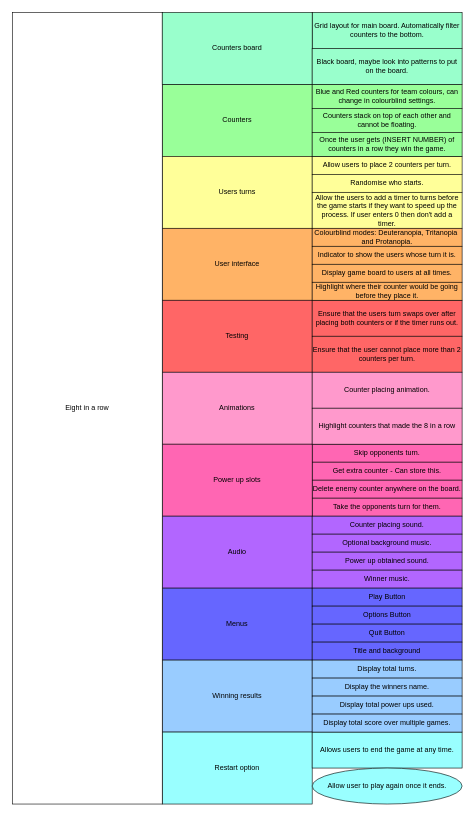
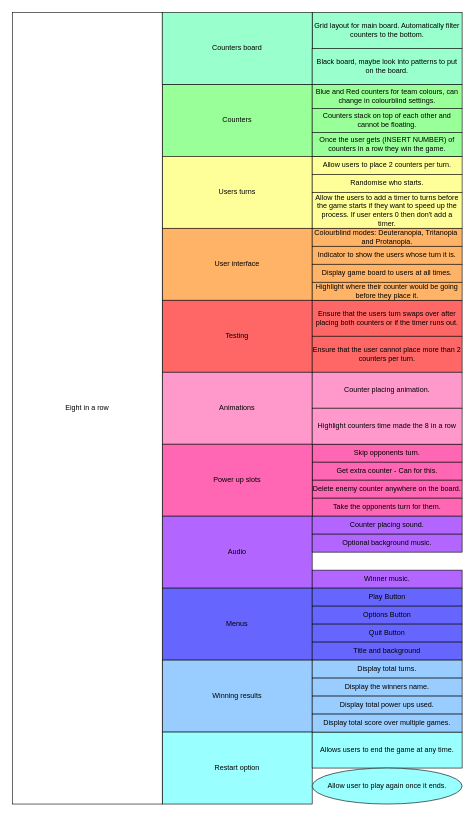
  <mxCell id="0" />
  <mxCell id="1" parent="0" />
  <mxCell id="2" value="Counters" style="rounded=0;whiteSpace=wrap;html=1;fillColor=#99FF99;" parent="1" vertex="1"><mxGeometry x="270" y="140" width="250" height="120" as="geometry" /></mxCell>
  <mxCell id="3" value="Users turns" style="rounded=0;whiteSpace=wrap;html=1;fillColor=#FFFF99;" parent="1" vertex="1"><mxGeometry x="270" y="260" width="250" height="120" as="geometry" /></mxCell>
  <mxCell id="4" value="User interface" style="rounded=0;whiteSpace=wrap;html=1;fillColor=#FFB366;" parent="1" vertex="1"><mxGeometry x="270" y="380" width="250" height="120" as="geometry" /></mxCell>
  <mxCell id="5" value="Testing" style="rounded=0;whiteSpace=wrap;html=1;fillColor=#FF6666;" parent="1" vertex="1"><mxGeometry x="270" y="500" width="250" height="120" as="geometry" /></mxCell>
  <mxCell id="6" value="Allow users to place 2 counters per turn." style="rounded=0;whiteSpace=wrap;html=1;fillColor=#FFFF99;" parent="1" vertex="1"><mxGeometry x="520" y="260" width="250" height="30" as="geometry" /></mxCell>
  <mxCell id="7" value="Randomise who starts." style="rounded=0;whiteSpace=wrap;html=1;fillColor=#FFFF99;" parent="1" vertex="1"><mxGeometry x="520" y="290" width="250" height="30" as="geometry" /></mxCell>
  <mxCell id="8" value="Allow the users to add a timer to turns before the game starts if they want to speed up the process. If user enters 0 then don't add a timer." style="rounded=0;whiteSpace=wrap;html=1;fillColor=#FFFF99;" parent="1" vertex="1"><mxGeometry x="520" y="320" width="250" height="60" as="geometry" /></mxCell>
  <mxCell id="9" value="Blue and Red counters for team colours, can change in colourblind settings." style="rounded=0;whiteSpace=wrap;html=1;fillColor=#99FF99;" parent="1" vertex="1"><mxGeometry x="520" y="140" width="250" height="40" as="geometry" /></mxCell>
  <mxCell id="10" value="Counters stack on top of each other and cannot be floating." style="rounded=0;whiteSpace=wrap;html=1;fillColor=#99FF99;" parent="1" vertex="1"><mxGeometry x="520" y="180" width="250" height="40" as="geometry" /></mxCell>
  <mxCell id="11" value="Once the user gets (INSERT NUMBER) of counters in a row they win the game." style="rounded=0;whiteSpace=wrap;html=1;fillColor=#99FF99;" parent="1" vertex="1"><mxGeometry x="520" y="220" width="250" height="40" as="geometry" /></mxCell>
  <mxCell id="12" value="Skip opponents turn." style="rounded=0;whiteSpace=wrap;html=1;fillColor=#FF66B3;" parent="1" vertex="1"><mxGeometry x="520" y="740" width="250" height="30" as="geometry" /></mxCell>
- <mxCell id="13" value="Get extra counter - Can store this." style="rounded=0;whiteSpace=wrap;html=1;fillColor=#FF66B3;" parent="1" vertex="1"><mxGeometry x="520" y="770" width="250" height="30" as="geometry" /></mxCell>
+ <mxCell id="13" value="Get extra counter - Can for this." style="rounded=0;whiteSpace=wrap;html=1;fillColor=#FF66B3;" parent="1" vertex="1"><mxGeometry x="520" y="770" width="250" height="30" as="geometry" /></mxCell>
  <mxCell id="14" value="Delete enemy counter anywhere on the board." style="rounded=0;whiteSpace=wrap;html=1;fillColor=#FF66B3;" parent="1" vertex="1"><mxGeometry x="520" y="800" width="250" height="30" as="geometry" /></mxCell>
  <mxCell id="15" value="Take the opponents turn for them." style="rounded=0;whiteSpace=wrap;html=1;fillColor=#FF66B3;" parent="1" vertex="1"><mxGeometry x="520" y="830" width="250" height="30" as="geometry" /></mxCell>
  <mxCell id="16" value="Ensure that the users turn swaps over after placing both counters or if the timer runs out." style="rounded=0;whiteSpace=wrap;html=1;fillColor=#FF6666;" parent="1" vertex="1"><mxGeometry x="520" y="500" width="250" height="60" as="geometry" /></mxCell>
  <mxCell id="17" value="Ensure that the user cannot place more than 2 counters per turn." style="rounded=0;whiteSpace=wrap;html=1;fillColor=#FF6666;" parent="1" vertex="1"><mxGeometry x="520" y="560" width="250" height="60" as="geometry" /></mxCell>
  <mxCell id="18" value="Animations" style="rounded=0;whiteSpace=wrap;html=1;fillColor=#FF99CC;" parent="1" vertex="1"><mxGeometry x="270" y="620" width="250" height="120" as="geometry" /></mxCell>
  <mxCell id="19" value="Power up slots" style="rounded=0;whiteSpace=wrap;html=1;fillColor=#FF66B3;" parent="1" vertex="1"><mxGeometry x="270" y="740" width="250" height="120" as="geometry" /></mxCell>
  <mxCell id="20" value="Colourblind modes: Deuteranopia,&amp;nbsp;Tritanopia&amp;nbsp; and&amp;nbsp;Protanopia." style="rounded=0;whiteSpace=wrap;html=1;fillColor=#FFB366;" parent="1" vertex="1"><mxGeometry x="520" y="380" width="250" height="30" as="geometry" /></mxCell>
  <mxCell id="21" value="Counter placing animation." style="rounded=0;whiteSpace=wrap;html=1;fillColor=#FF99CC;" parent="1" vertex="1"><mxGeometry x="520" y="620" width="250" height="60" as="geometry" /></mxCell>
- <mxCell id="22" value="Highlight counters that made the 8 in a row" style="rounded=0;whiteSpace=wrap;html=1;fillColor=#FF99CC;" parent="1" vertex="1"><mxGeometry x="520" y="680" width="250" height="60" as="geometry" /></mxCell>
+ <mxCell id="22" value="Highlight counters time made the 8 in a row" style="rounded=0;whiteSpace=wrap;html=1;fillColor=#FF99CC;" parent="1" vertex="1"><mxGeometry x="520" y="680" width="250" height="60" as="geometry" /></mxCell>
  <mxCell id="23" value="Audio" style="rounded=0;whiteSpace=wrap;html=1;fillColor=#B266FF;" parent="1" vertex="1"><mxGeometry x="270" y="860" width="250" height="120" as="geometry" /></mxCell>
  <mxCell id="24" value="Menus" style="rounded=0;whiteSpace=wrap;html=1;fillColor=#6666FF;" parent="1" vertex="1"><mxGeometry x="270" y="980" width="250" height="120" as="geometry" /></mxCell>
  <mxCell id="25" value="Winning results" style="rounded=0;whiteSpace=wrap;html=1;fillColor=#99CCFF;" parent="1" vertex="1"><mxGeometry x="270" y="1100" width="250" height="120" as="geometry" /></mxCell>
  <mxCell id="26" value="Restart option" style="rounded=0;whiteSpace=wrap;html=1;fillColor=#99FFFF;" parent="1" vertex="1"><mxGeometry x="270" y="1220" width="250" height="120" as="geometry" /></mxCell>
  <mxCell id="27" value="Allows users to end the game at any time." style="rounded=0;whiteSpace=wrap;html=1;fillColor=#99FFFF;" parent="1" vertex="1"><mxGeometry x="520" y="1220" width="250" height="60" as="geometry" /></mxCell>
  <mxCell id="28" value="Allow user to play again once it ends." style="ellipse;whiteSpace=wrap;html=1;fillColor=#99FFFF;" parent="1" vertex="1"><mxGeometry x="520" y="1280" width="250" height="60" as="geometry" /></mxCell>
  <mxCell id="29" value="Counter placing sound." style="rounded=0;whiteSpace=wrap;html=1;fillColor=#B266FF;" parent="1" vertex="1"><mxGeometry x="520" y="860" width="250" height="30" as="geometry" /></mxCell>
  <mxCell id="30" value="Optional background music." style="rounded=0;whiteSpace=wrap;html=1;fillColor=#B266FF;" parent="1" vertex="1"><mxGeometry x="520" y="890" width="250" height="30" as="geometry" /></mxCell>
- <mxCell id="31" value="Power up obtained sound." style="rounded=0;whiteSpace=wrap;html=1;fillColor=#B266FF;" parent="1" vertex="1"><mxGeometry x="520" y="920" width="250" height="30" as="geometry" /></mxCell>
  <mxCell id="32" value="Winner music." style="rounded=0;whiteSpace=wrap;html=1;fillColor=#B266FF;" parent="1" vertex="1"><mxGeometry x="520" y="950" width="250" height="30" as="geometry" /></mxCell>
  <mxCell id="33" value="Play Button" style="rounded=0;whiteSpace=wrap;html=1;fillColor=#6666FF;" parent="1" vertex="1"><mxGeometry x="520" y="980" width="250" height="30" as="geometry" /></mxCell>
  <mxCell id="34" value="Options Button" style="rounded=0;whiteSpace=wrap;html=1;fillColor=#6666FF;" parent="1" vertex="1"><mxGeometry x="520" y="1010" width="250" height="30" as="geometry" /></mxCell>
  <mxCell id="35" value="Quit Button" style="rounded=0;whiteSpace=wrap;html=1;fillColor=#6666FF;" parent="1" vertex="1"><mxGeometry x="520" y="1040" width="250" height="30" as="geometry" /></mxCell>
  <mxCell id="36" value="Title and background" style="rounded=0;whiteSpace=wrap;html=1;fillColor=#6666FF;" parent="1" vertex="1"><mxGeometry x="520" y="1070" width="250" height="30" as="geometry" /></mxCell>
  <mxCell id="37" value="Display total turns." style="rounded=0;whiteSpace=wrap;html=1;fillColor=#99CCFF;" parent="1" vertex="1"><mxGeometry x="520" y="1100" width="250" height="30" as="geometry" /></mxCell>
  <mxCell id="38" value="Display the winners name." style="rounded=0;whiteSpace=wrap;html=1;fillColor=#99CCFF;" parent="1" vertex="1"><mxGeometry x="520" y="1130" width="250" height="30" as="geometry" /></mxCell>
  <mxCell id="39" value="Display total power ups used." style="rounded=0;whiteSpace=wrap;html=1;fillColor=#99CCFF;" parent="1" vertex="1"><mxGeometry x="520" y="1160" width="250" height="30" as="geometry" /></mxCell>
  <mxCell id="40" value="Display total score over multiple games." style="rounded=0;whiteSpace=wrap;html=1;fillColor=#99CCFF;" parent="1" vertex="1"><mxGeometry x="520" y="1190" width="250" height="30" as="geometry" /></mxCell>
  <mxCell id="41" value="Indicator to show the users whose turn it is." style="rounded=0;whiteSpace=wrap;html=1;fillColor=#FFB366;" parent="1" vertex="1"><mxGeometry x="520" y="410" width="250" height="30" as="geometry" /></mxCell>
  <mxCell id="42" value="Display game board to users at all times." style="rounded=0;whiteSpace=wrap;html=1;fillColor=#FFB366;" parent="1" vertex="1"><mxGeometry x="520" y="440" width="250" height="30" as="geometry" /></mxCell>
  <mxCell id="43" value="Highlight where their counter would be going before they place it." style="rounded=0;whiteSpace=wrap;html=1;fillColor=#FFB366;" parent="1" vertex="1"><mxGeometry x="520" y="470" width="250" height="30" as="geometry" /></mxCell>
  <mxCell id="44" value="Eight in a row" style="rounded=0;whiteSpace=wrap;html=1;fillColor=#FFFFFF;" parent="1" vertex="1"><mxGeometry width="250" height="1320" as="geometry" x="20" y="20" /></mxCell>
  <mxCell id="45" value="Grid layout for main board. Automatically filter counters to the bottom." style="rounded=0;whiteSpace=wrap;html=1;fillColor=#99FFCC;" parent="1" vertex="1"><mxGeometry x="520" width="250" height="60" as="geometry" y="20" /></mxCell>
  <mxCell id="46" value="Counters board" style="rounded=0;whiteSpace=wrap;html=1;fillColor=#99FFCC;" parent="1" vertex="1"><mxGeometry x="270" width="250" height="120" as="geometry" y="20" /></mxCell>
  <mxCell id="47" value="Black board, maybe look into patterns to put on the board." style="rounded=0;whiteSpace=wrap;html=1;fillColor=#99FFCC;" parent="1" vertex="1"><mxGeometry x="520" y="80" width="250" height="60" as="geometry" /></mxCell>
